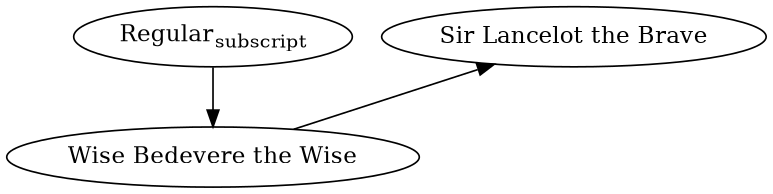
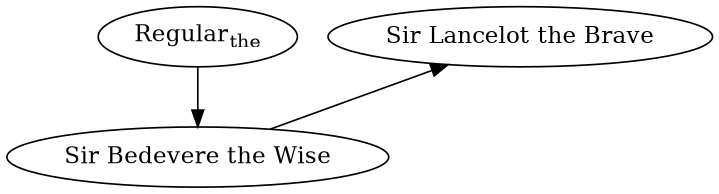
  digraph {
-   n1 [label=<Regular<SUB>subscript</SUB>>]
-   n2 [label="Wise Bedevere the Wise"]
+   n1 [label=<Regular<SUB>the</SUB>>]
+   n2 [label="Sir Bedevere the Wise"]
    n3 [label="Sir Lancelot the Brave"]
    n1 -> n2
    n2 -> n3 [constraint=false]
  }
